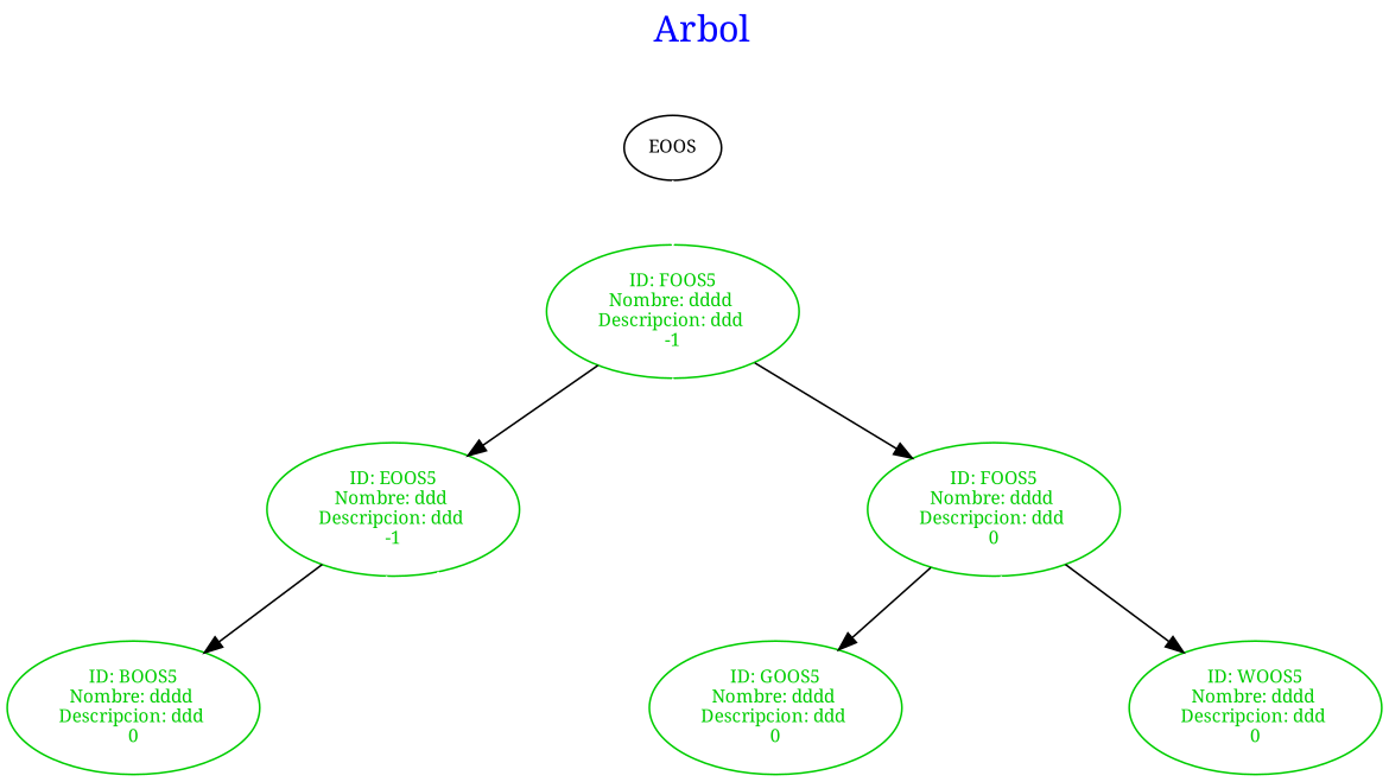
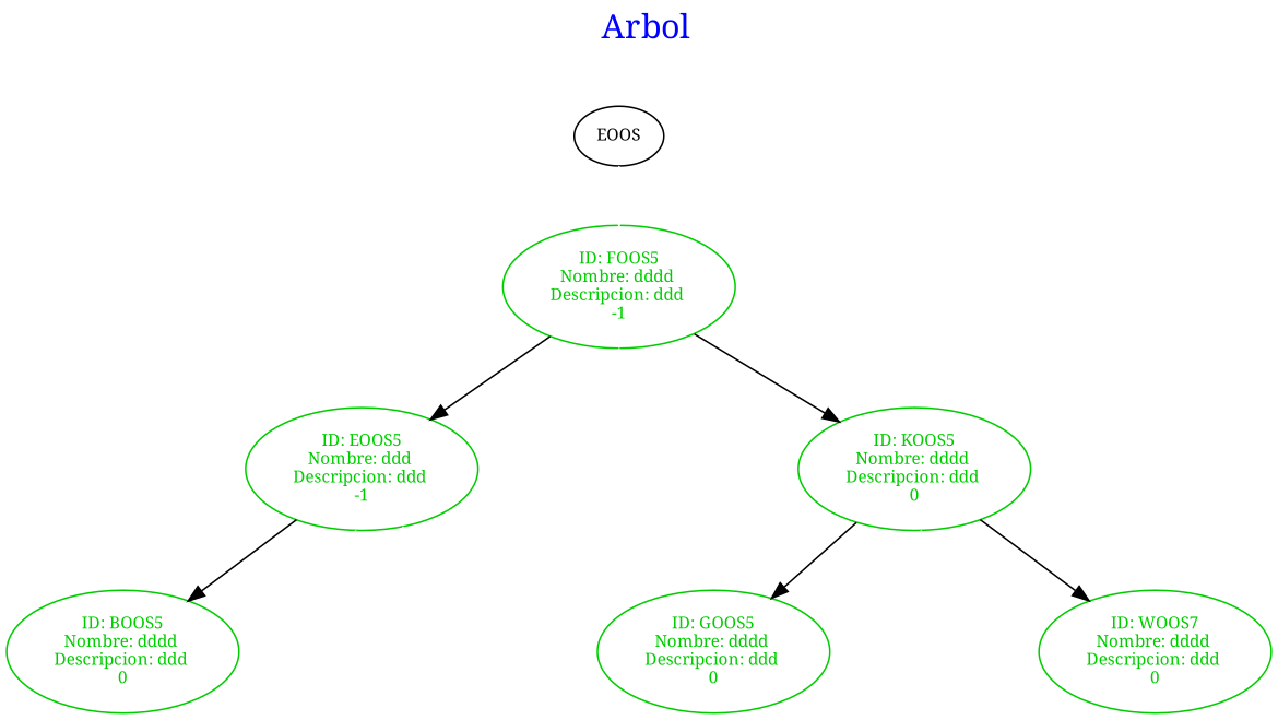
  digraph {
    fontname="Noto Serif"
    label=< <font color='blue'> <font point-size='20'> Arbol </font></font>>
    labelloc=t
    nodesep=0.5
    rankdir=Lista
    node [fontname="Noto Serif" fontsize=10 shape=ellipse color=green3 fontcolor=green3]
    edge [fontname="Noto Serif"]
    n1 [label=EOOS color="" fontcolor=""]
    n2 [label=" ID: FOOS5 \nNombre: dddd \nDescripcion: ddd \n-1"]
    n3 [label=" ID: EOOS5 \nNombre: ddd \nDescripcion: ddd \n-1"]
    n4 [bgcolor=white color=white fontcolor=white label=" Invis"]
-   n5 [label=" ID: FOOS5 \nNombre: dddd \nDescripcion: ddd \n0"]
+   n5 [label=" ID: KOOS5 \nNombre: dddd \nDescripcion: ddd \n0"]
    n6 [label=" ID: BOOS5 \nNombre: dddd \nDescripcion: ddd \n0"]
    n7 [bgcolor=white color=white fontcolor=white label=" Invis"]
    n8 [bgcolor=white color=white fontcolor=white label=" Invis"]
    n9 [label=" ID: GOOS5 \nNombre: dddd \nDescripcion: ddd \n0"]
    n10 [bgcolor=white color=white fontcolor=white label=" Invis"]
-   n11 [label=" ID: WOOS5 \nNombre: dddd \nDescripcion: ddd \n0"]
+   n11 [label=" ID: WOOS7 \nNombre: dddd \nDescripcion: ddd \n0"]
    n1 -> n2 [color=white]
    n2 -> n3
    n2 -> n4 [color=white]
    n2 -> n5
    n3 -> n6
    n3 -> n7 [color=white]
    n3 -> n8 [color=white]
    n5 -> n9
    n5 -> n10 [color=white]
    n5 -> n11
  }
